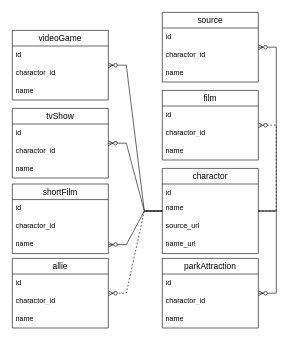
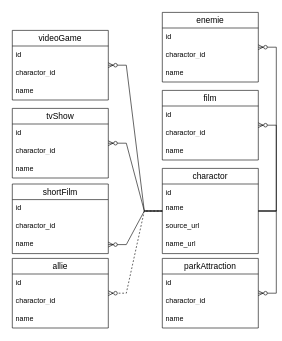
  <mxCell id="0" />
  <mxCell id="1" parent="0" />
  <mxCell id="2" value="charactor" style="swimlane;fontStyle=0;childLayout=stackLayout;horizontal=1;startSize=26;horizontalStack=0;resizeParent=1;resizeParentMax=0;resizeLast=0;collapsible=1;marginBottom=0;align=center;fontSize=14;" vertex="1" parent="1"><mxGeometry x="270" y="280" width="160" height="142" as="geometry" /></mxCell>
  <mxCell id="3" value="id" style="text;strokeColor=none;fillColor=none;spacingLeft=4;spacingRight=4;overflow=hidden;rotatable=0;points=[[0,0.5],[1,0.5]];portConstraint=eastwest;fontSize=12;whiteSpace=wrap;html=1;" vertex="1" parent="2"><mxGeometry y="26" width="160" height="26" as="geometry" /></mxCell>
  <mxCell id="4" value="name" style="text;strokeColor=none;fillColor=none;spacingLeft=4;spacingRight=4;overflow=hidden;rotatable=0;points=[[0,0.5],[1,0.5]];portConstraint=eastwest;fontSize=12;whiteSpace=wrap;html=1;" vertex="1" parent="2"><mxGeometry y="52" width="160" height="30" as="geometry" /></mxCell>
  <mxCell id="5" value="source_url" style="text;strokeColor=none;fillColor=none;spacingLeft=4;spacingRight=4;overflow=hidden;rotatable=0;points=[[0,0.5],[1,0.5]];portConstraint=eastwest;fontSize=12;whiteSpace=wrap;html=1;" vertex="1" parent="2"><mxGeometry y="82" width="160" height="30" as="geometry" /></mxCell>
  <mxCell id="6" value="name_url" style="text;strokeColor=none;fillColor=none;spacingLeft=4;spacingRight=4;overflow=hidden;rotatable=0;points=[[0,0.5],[1,0.5]];portConstraint=eastwest;fontSize=12;whiteSpace=wrap;html=1;" vertex="1" parent="2"><mxGeometry y="112" width="160" height="30" as="geometry" /></mxCell>
  <mxCell id="7" value="allie" style="swimlane;fontStyle=0;childLayout=stackLayout;horizontal=1;startSize=26;horizontalStack=0;resizeParent=1;resizeParentMax=0;resizeLast=0;collapsible=1;marginBottom=0;align=center;fontSize=14;" vertex="1" parent="1"><mxGeometry x="20" y="430" width="160" height="116" as="geometry" /></mxCell>
  <mxCell id="8" value="id" style="text;strokeColor=none;fillColor=none;spacingLeft=4;spacingRight=4;overflow=hidden;rotatable=0;points=[[0,0.5],[1,0.5]];portConstraint=eastwest;fontSize=12;whiteSpace=wrap;html=1;" vertex="1" parent="7"><mxGeometry y="26" width="160" height="30" as="geometry" /></mxCell>
  <mxCell id="9" value="charactor_id" style="text;strokeColor=none;fillColor=none;spacingLeft=4;spacingRight=4;overflow=hidden;rotatable=0;points=[[0,0.5],[1,0.5]];portConstraint=eastwest;fontSize=12;whiteSpace=wrap;html=1;" vertex="1" parent="7"><mxGeometry y="56" width="160" height="30" as="geometry" /></mxCell>
  <mxCell id="10" value="name" style="text;strokeColor=none;fillColor=none;spacingLeft=4;spacingRight=4;overflow=hidden;rotatable=0;points=[[0,0.5],[1,0.5]];portConstraint=eastwest;fontSize=12;whiteSpace=wrap;html=1;" vertex="1" parent="7"><mxGeometry y="86" width="160" height="30" as="geometry" /></mxCell>
- <mxCell id="11" value="source" style="swimlane;fontStyle=0;childLayout=stackLayout;horizontal=1;startSize=26;horizontalStack=0;resizeParent=1;resizeParentMax=0;resizeLast=0;collapsible=1;marginBottom=0;align=center;fontSize=14;" vertex="1" parent="1"><mxGeometry x="270" y="20" width="160" height="116" as="geometry" /></mxCell>
+ <mxCell id="11" value="enemie" style="swimlane;fontStyle=0;childLayout=stackLayout;horizontal=1;startSize=26;horizontalStack=0;resizeParent=1;resizeParentMax=0;resizeLast=0;collapsible=1;marginBottom=0;align=center;fontSize=14;" vertex="1" parent="1"><mxGeometry x="270" y="20" width="160" height="116" as="geometry" /></mxCell>
  <mxCell id="12" value="id" style="text;strokeColor=none;fillColor=none;spacingLeft=4;spacingRight=4;overflow=hidden;rotatable=0;points=[[0,0.5],[1,0.5]];portConstraint=eastwest;fontSize=12;whiteSpace=wrap;html=1;" vertex="1" parent="11"><mxGeometry y="26" width="160" height="30" as="geometry" /></mxCell>
  <mxCell id="13" value="charactor_id" style="text;strokeColor=none;fillColor=none;spacingLeft=4;spacingRight=4;overflow=hidden;rotatable=0;points=[[0,0.5],[1,0.5]];portConstraint=eastwest;fontSize=12;whiteSpace=wrap;html=1;" vertex="1" parent="11"><mxGeometry y="56" width="160" height="30" as="geometry" /></mxCell>
  <mxCell id="14" value="name" style="text;strokeColor=none;fillColor=none;spacingLeft=4;spacingRight=4;overflow=hidden;rotatable=0;points=[[0,0.5],[1,0.5]];portConstraint=eastwest;fontSize=12;whiteSpace=wrap;html=1;" vertex="1" parent="11"><mxGeometry y="86" width="160" height="30" as="geometry" /></mxCell>
  <mxCell id="15" value="film" style="swimlane;fontStyle=0;childLayout=stackLayout;horizontal=1;startSize=26;horizontalStack=0;resizeParent=1;resizeParentMax=0;resizeLast=0;collapsible=1;marginBottom=0;align=center;fontSize=14;" vertex="1" parent="1"><mxGeometry x="270" y="150" width="160" height="116" as="geometry" /></mxCell>
  <mxCell id="16" value="id" style="text;strokeColor=none;fillColor=none;spacingLeft=4;spacingRight=4;overflow=hidden;rotatable=0;points=[[0,0.5],[1,0.5]];portConstraint=eastwest;fontSize=12;whiteSpace=wrap;html=1;" vertex="1" parent="15"><mxGeometry y="26" width="160" height="30" as="geometry" /></mxCell>
  <mxCell id="17" value="charactor_id" style="text;strokeColor=none;fillColor=none;spacingLeft=4;spacingRight=4;overflow=hidden;rotatable=0;points=[[0,0.5],[1,0.5]];portConstraint=eastwest;fontSize=12;whiteSpace=wrap;html=1;" vertex="1" parent="15"><mxGeometry y="56" width="160" height="30" as="geometry" /></mxCell>
  <mxCell id="18" value="name" style="text;strokeColor=none;fillColor=none;spacingLeft=4;spacingRight=4;overflow=hidden;rotatable=0;points=[[0,0.5],[1,0.5]];portConstraint=eastwest;fontSize=12;whiteSpace=wrap;html=1;" vertex="1" parent="15"><mxGeometry y="86" width="160" height="30" as="geometry" /></mxCell>
  <mxCell id="19" value="parkAttraction" style="swimlane;fontStyle=0;childLayout=stackLayout;horizontal=1;startSize=26;horizontalStack=0;resizeParent=1;resizeParentMax=0;resizeLast=0;collapsible=1;marginBottom=0;align=center;fontSize=14;" vertex="1" parent="1"><mxGeometry x="270" y="430" width="160" height="116" as="geometry" /></mxCell>
  <mxCell id="20" value="id" style="text;strokeColor=none;fillColor=none;spacingLeft=4;spacingRight=4;overflow=hidden;rotatable=0;points=[[0,0.5],[1,0.5]];portConstraint=eastwest;fontSize=12;whiteSpace=wrap;html=1;" vertex="1" parent="19"><mxGeometry y="26" width="160" height="30" as="geometry" /></mxCell>
  <mxCell id="21" value="charactor_id" style="text;strokeColor=none;fillColor=none;spacingLeft=4;spacingRight=4;overflow=hidden;rotatable=0;points=[[0,0.5],[1,0.5]];portConstraint=eastwest;fontSize=12;whiteSpace=wrap;html=1;" vertex="1" parent="19"><mxGeometry y="56" width="160" height="30" as="geometry" /></mxCell>
  <mxCell id="22" value="name" style="text;strokeColor=none;fillColor=none;spacingLeft=4;spacingRight=4;overflow=hidden;rotatable=0;points=[[0,0.5],[1,0.5]];portConstraint=eastwest;fontSize=12;whiteSpace=wrap;html=1;" vertex="1" parent="19"><mxGeometry y="86" width="160" height="30" as="geometry" /></mxCell>
  <mxCell id="23" value="shortFilm" style="swimlane;fontStyle=0;childLayout=stackLayout;horizontal=1;startSize=26;horizontalStack=0;resizeParent=1;resizeParentMax=0;resizeLast=0;collapsible=1;marginBottom=0;align=center;fontSize=14;" vertex="1" parent="1"><mxGeometry x="20" y="306" width="160" height="116" as="geometry" /></mxCell>
  <mxCell id="24" value="id" style="text;strokeColor=none;fillColor=none;spacingLeft=4;spacingRight=4;overflow=hidden;rotatable=0;points=[[0,0.5],[1,0.5]];portConstraint=eastwest;fontSize=12;whiteSpace=wrap;html=1;" vertex="1" parent="23"><mxGeometry y="26" width="160" height="30" as="geometry" /></mxCell>
  <mxCell id="25" value="charactor_id" style="text;strokeColor=none;fillColor=none;spacingLeft=4;spacingRight=4;overflow=hidden;rotatable=0;points=[[0,0.5],[1,0.5]];portConstraint=eastwest;fontSize=12;whiteSpace=wrap;html=1;" vertex="1" parent="23"><mxGeometry y="56" width="160" height="30" as="geometry" /></mxCell>
  <mxCell id="26" value="name" style="text;strokeColor=none;fillColor=none;spacingLeft=4;spacingRight=4;overflow=hidden;rotatable=0;points=[[0,0.5],[1,0.5]];portConstraint=eastwest;fontSize=12;whiteSpace=wrap;html=1;" vertex="1" parent="23"><mxGeometry y="86" width="160" height="30" as="geometry" /></mxCell>
  <mxCell id="27" value="tvShow" style="swimlane;fontStyle=0;childLayout=stackLayout;horizontal=1;startSize=26;horizontalStack=0;resizeParent=1;resizeParentMax=0;resizeLast=0;collapsible=1;marginBottom=0;align=center;fontSize=14;" vertex="1" parent="1"><mxGeometry x="20" y="180" width="160" height="116" as="geometry" /></mxCell>
  <mxCell id="28" value="id" style="text;strokeColor=none;fillColor=none;spacingLeft=4;spacingRight=4;overflow=hidden;rotatable=0;points=[[0,0.5],[1,0.5]];portConstraint=eastwest;fontSize=12;whiteSpace=wrap;html=1;" vertex="1" parent="27"><mxGeometry y="26" width="160" height="30" as="geometry" /></mxCell>
  <mxCell id="29" value="charactor_id" style="text;strokeColor=none;fillColor=none;spacingLeft=4;spacingRight=4;overflow=hidden;rotatable=0;points=[[0,0.5],[1,0.5]];portConstraint=eastwest;fontSize=12;whiteSpace=wrap;html=1;" vertex="1" parent="27"><mxGeometry y="56" width="160" height="30" as="geometry" /></mxCell>
  <mxCell id="30" value="name" style="text;strokeColor=none;fillColor=none;spacingLeft=4;spacingRight=4;overflow=hidden;rotatable=0;points=[[0,0.5],[1,0.5]];portConstraint=eastwest;fontSize=12;whiteSpace=wrap;html=1;" vertex="1" parent="27"><mxGeometry y="86" width="160" height="30" as="geometry" /></mxCell>
  <mxCell id="31" value="videoGame" style="swimlane;fontStyle=0;childLayout=stackLayout;horizontal=1;startSize=26;horizontalStack=0;resizeParent=1;resizeParentMax=0;resizeLast=0;collapsible=1;marginBottom=0;align=center;fontSize=14;" vertex="1" parent="1"><mxGeometry x="20" y="50" width="160" height="116" as="geometry" /></mxCell>
  <mxCell id="32" value="id" style="text;strokeColor=none;fillColor=none;spacingLeft=4;spacingRight=4;overflow=hidden;rotatable=0;points=[[0,0.5],[1,0.5]];portConstraint=eastwest;fontSize=12;whiteSpace=wrap;html=1;" vertex="1" parent="31"><mxGeometry y="26" width="160" height="30" as="geometry" /></mxCell>
  <mxCell id="33" value="charactor_id" style="text;strokeColor=none;fillColor=none;spacingLeft=4;spacingRight=4;overflow=hidden;rotatable=0;points=[[0,0.5],[1,0.5]];portConstraint=eastwest;fontSize=12;whiteSpace=wrap;html=1;" vertex="1" parent="31"><mxGeometry y="56" width="160" height="30" as="geometry" /></mxCell>
  <mxCell id="34" value="name" style="text;strokeColor=none;fillColor=none;spacingLeft=4;spacingRight=4;overflow=hidden;rotatable=0;points=[[0,0.5],[1,0.5]];portConstraint=eastwest;fontSize=12;whiteSpace=wrap;html=1;" vertex="1" parent="31"><mxGeometry y="86" width="160" height="30" as="geometry" /></mxCell>
  <mxCell id="35" value="" style="edgeStyle=entityRelationEdgeStyle;fontSize=12;html=1;endArrow=ERzeroToMany;endFill=1;rounded=0;" edge="1" parent="1" source="2" target="26"><mxGeometry width="100" height="100" relative="1" as="geometry"><mxPoint x="50" y="410" as="sourcePoint" /><mxPoint x="150" y="310" as="targetPoint" /><Array as="points"><mxPoint x="160" y="310" /></Array></mxGeometry></mxCell>
  <mxCell id="36" value="" style="edgeStyle=entityRelationEdgeStyle;fontSize=12;html=1;endArrow=ERzeroToMany;endFill=1;rounded=0;" edge="1" parent="1" source="2" target="27"><mxGeometry width="100" height="100" relative="1" as="geometry"><mxPoint x="280" y="361" as="sourcePoint" /><mxPoint x="190" y="241" as="targetPoint" /><Array as="points"><mxPoint x="170" y="320" /></Array></mxGeometry></mxCell>
  <mxCell id="37" value="" style="edgeStyle=entityRelationEdgeStyle;fontSize=12;html=1;endArrow=ERzeroToMany;endFill=1;rounded=0;" edge="1" parent="1" source="2" target="31"><mxGeometry width="100" height="100" relative="1" as="geometry"><mxPoint x="280" y="361" as="sourcePoint" /><mxPoint x="190" y="248" as="targetPoint" /><Array as="points"><mxPoint x="180" y="330" /></Array></mxGeometry></mxCell>
  <mxCell id="38" value="" style="edgeStyle=entityRelationEdgeStyle;fontSize=12;html=1;endArrow=ERzeroToMany;endFill=1;rounded=0;dashed=1;" edge="1" parent="1" source="2" target="7"><mxGeometry width="100" height="100" relative="1" as="geometry"><mxPoint x="280" y="361" as="sourcePoint" /><mxPoint x="190" y="417" as="targetPoint" /><Array as="points"><mxPoint x="170" y="320" /></Array></mxGeometry></mxCell>
  <mxCell id="39" value="" style="edgeStyle=entityRelationEdgeStyle;fontSize=12;html=1;endArrow=ERzeroToMany;endFill=1;rounded=0;" edge="1" parent="1" source="2" target="11"><mxGeometry width="100" height="100" relative="1" as="geometry"><mxPoint x="280" y="361" as="sourcePoint" /><mxPoint x="190" y="518" as="targetPoint" /><Array as="points"><mxPoint x="180" y="330" /></Array></mxGeometry></mxCell>
- <mxCell id="40" value="" style="edgeStyle=entityRelationEdgeStyle;fontSize=12;html=1;endArrow=ERzeroToMany;endFill=1;rounded=0;dashed=1;" edge="1" parent="1" source="2" target="15"><mxGeometry width="100" height="100" relative="1" as="geometry"><mxPoint x="440" y="361" as="sourcePoint" /><mxPoint x="540" y="148" as="targetPoint" /><Array as="points"><mxPoint x="190" y="340" /></Array></mxGeometry></mxCell>
+ <mxCell id="40" value="" style="edgeStyle=entityRelationEdgeStyle;fontSize=12;html=1;endArrow=ERzeroToMany;endFill=1;rounded=0;" edge="1" parent="1" source="2" target="15"><mxGeometry width="100" height="100" relative="1" as="geometry"><mxPoint x="440" y="361" as="sourcePoint" /><mxPoint x="540" y="148" as="targetPoint" /><Array as="points"><mxPoint x="190" y="340" /></Array></mxGeometry></mxCell>
  <mxCell id="41" value="" style="edgeStyle=entityRelationEdgeStyle;fontSize=12;html=1;endArrow=ERzeroToMany;endFill=1;rounded=0;" edge="1" parent="1" source="2" target="19"><mxGeometry width="100" height="100" relative="1" as="geometry"><mxPoint x="440" y="361" as="sourcePoint" /><mxPoint x="440" y="218" as="targetPoint" /><Array as="points"><mxPoint x="200" y="350" /></Array></mxGeometry></mxCell>
